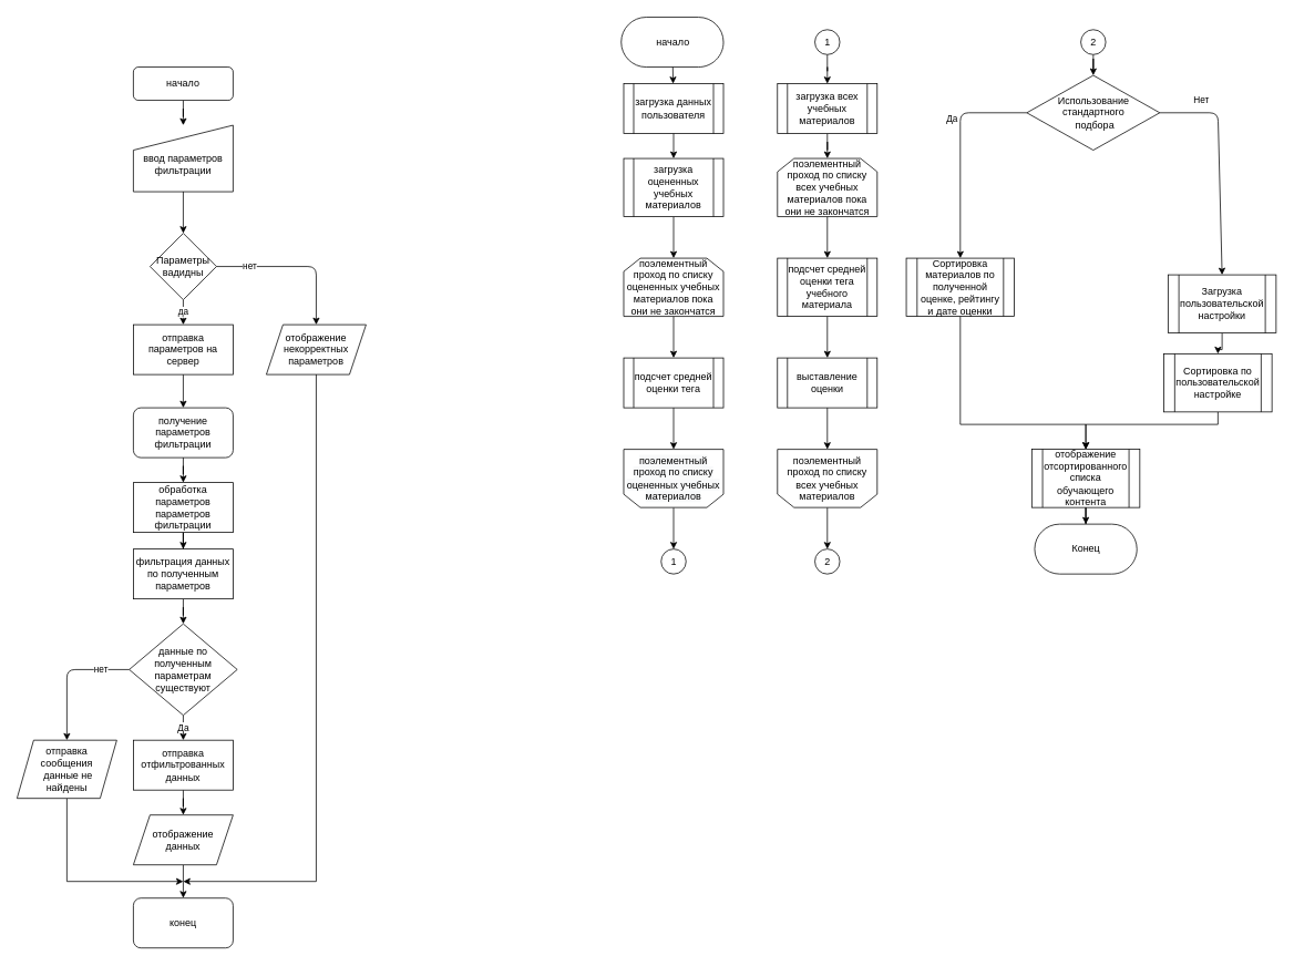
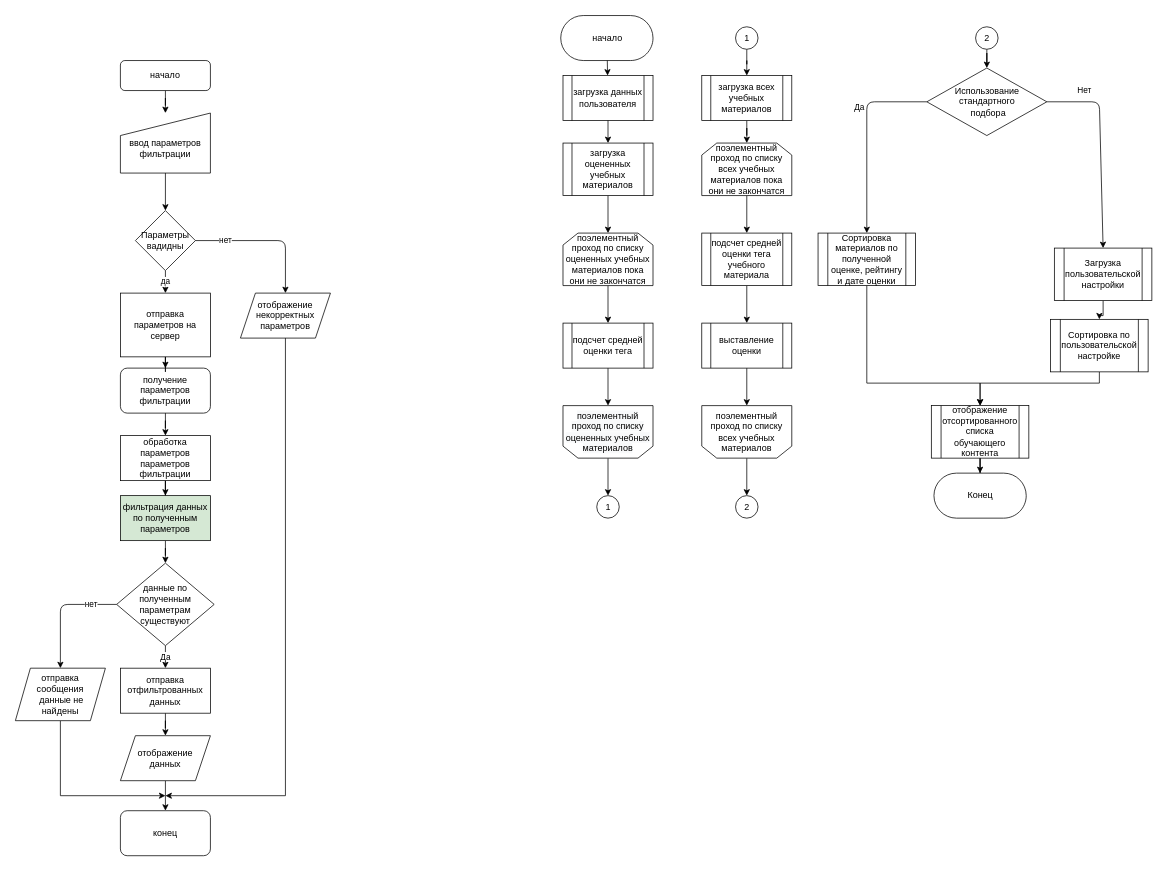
  <mxCell id="0" />
  <mxCell id="1" parent="0" />
  <mxCell id="2" style="edgeStyle=orthogonalEdgeStyle;rounded=0;orthogonalLoop=1;jettySize=auto;html=1;" parent="1" source="3" target="28" edge="1"><mxGeometry relative="1" as="geometry"><mxPoint x="220" y="190" as="targetPoint" /></mxGeometry></mxCell>
  <mxCell id="3" value="начало" style="rounded=1;whiteSpace=wrap;html=1;" parent="1" vertex="1"><mxGeometry x="160" y="80" width="120" height="40" as="geometry" /></mxCell>
  <mxCell id="4" style="edgeStyle=orthogonalEdgeStyle;rounded=0;orthogonalLoop=1;jettySize=auto;html=1;" parent="1" source="5" target="7" edge="1"><mxGeometry relative="1" as="geometry" /></mxCell>
  <mxCell id="5" value="получение параметров фильтрации" style="whiteSpace=wrap;html=1;rounded=1;" parent="1" vertex="1"><mxGeometry x="160" y="490" width="120" height="60" as="geometry" /></mxCell>
  <mxCell id="6" style="edgeStyle=orthogonalEdgeStyle;rounded=0;orthogonalLoop=1;jettySize=auto;html=1;" parent="1" source="7" target="9" edge="1"><mxGeometry relative="1" as="geometry" /></mxCell>
  <mxCell id="7" value="обработка параметров параметров фильтрации" style="rounded=0;whiteSpace=wrap;html=1;" parent="1" vertex="1"><mxGeometry x="160" y="580" width="120" height="60" as="geometry" /></mxCell>
  <mxCell id="8" style="edgeStyle=orthogonalEdgeStyle;rounded=0;orthogonalLoop=1;jettySize=auto;html=1;" parent="1" source="9" target="23" edge="1"><mxGeometry relative="1" as="geometry" /></mxCell>
- <mxCell id="9" value="фильтрация данных по полученным параметров" style="rounded=0;whiteSpace=wrap;html=1;" parent="1" vertex="1"><mxGeometry x="160" y="660" width="120" height="60" as="geometry" /></mxCell>
+ <mxCell id="9" value="фильтрация данных по полученным параметров" style="rounded=0;whiteSpace=wrap;html=1;fillColor=#d5e8d4;" parent="1" vertex="1"><mxGeometry x="160" y="660" width="120" height="60" as="geometry" /></mxCell>
  <mxCell id="10" style="edgeStyle=orthogonalEdgeStyle;rounded=0;orthogonalLoop=1;jettySize=auto;html=1;" parent="1" source="11" target="13" edge="1"><mxGeometry relative="1" as="geometry"><mxPoint x="220" y="990" as="sourcePoint" /></mxGeometry></mxCell>
  <mxCell id="11" value="отправка отфильтрованных данных" style="rounded=0;whiteSpace=wrap;html=1;" parent="1" vertex="1"><mxGeometry x="160" y="890" width="120" height="60" as="geometry" /></mxCell>
  <mxCell id="12" style="edgeStyle=orthogonalEdgeStyle;rounded=0;orthogonalLoop=1;jettySize=auto;html=1;" parent="1" source="13" target="14" edge="1"><mxGeometry relative="1" as="geometry" /></mxCell>
  <mxCell id="13" value="отображение данных" style="shape=parallelogram;perimeter=parallelogramPerimeter;whiteSpace=wrap;html=1;fixedSize=1;" parent="1" vertex="1"><mxGeometry x="160" y="980" width="120" height="60" as="geometry" /></mxCell>
  <mxCell id="14" value="конец" style="rounded=1;whiteSpace=wrap;html=1;" parent="1" vertex="1"><mxGeometry x="160" y="1080" width="120" height="60" as="geometry" /></mxCell>
  <mxCell id="15" value="да" style="edgeStyle=orthogonalEdgeStyle;rounded=0;orthogonalLoop=1;jettySize=auto;html=1;" parent="1" source="16" target="19" edge="1"><mxGeometry relative="1" as="geometry"><mxPoint x="80" y="340" as="targetPoint" /></mxGeometry></mxCell>
  <mxCell id="16" value="Параметры вадидны" style="rhombus;whiteSpace=wrap;html=1;" parent="1" vertex="1"><mxGeometry x="180" y="280" width="80" height="80" as="geometry" /></mxCell>
  <mxCell id="17" value="нет" style="endArrow=classic;html=1;exitX=1;exitY=0.5;exitDx=0;exitDy=0;entryX=0.5;entryY=0;entryDx=0;entryDy=0;" parent="1" source="16" target="21" edge="1"><mxGeometry x="-0.579" width="50" height="50" relative="1" as="geometry"><mxPoint x="390" y="580" as="sourcePoint" /><mxPoint x="220" y="830" as="targetPoint" /><Array as="points"><mxPoint x="380" y="320" /></Array><mxPoint as="offset" /></mxGeometry></mxCell>
  <mxCell id="18" style="edgeStyle=orthogonalEdgeStyle;rounded=0;orthogonalLoop=1;jettySize=auto;html=1;" parent="1" source="19" target="5" edge="1"><mxGeometry relative="1" as="geometry" /></mxCell>
- <mxCell id="19" value="отправка параметров на сервер" style="rounded=0;whiteSpace=wrap;html=1;" parent="1" vertex="1"><mxGeometry x="160" y="390" width="120" height="60" as="geometry" /></mxCell>
+ <mxCell id="19" value="отправка параметров на сервер" style="rounded=0;whiteSpace=wrap;html=1;" parent="1" vertex="1"><mxGeometry x="160" y="390" width="120" height="85" as="geometry" /></mxCell>
  <mxCell id="20" style="edgeStyle=orthogonalEdgeStyle;rounded=0;orthogonalLoop=1;jettySize=auto;html=1;" parent="1" source="21" edge="1"><mxGeometry relative="1" as="geometry"><mxPoint x="220" y="1060" as="targetPoint" /><Array as="points"><mxPoint x="380" y="1060" /></Array></mxGeometry></mxCell>
  <mxCell id="21" value="отображение некорректных параметров" style="shape=parallelogram;perimeter=parallelogramPerimeter;whiteSpace=wrap;html=1;fixedSize=1;" parent="1" vertex="1"><mxGeometry x="320" y="390" width="120" height="60" as="geometry" /></mxCell>
  <mxCell id="22" value="Да" style="edgeStyle=orthogonalEdgeStyle;rounded=0;orthogonalLoop=1;jettySize=auto;html=1;" parent="1" source="23" target="11" edge="1"><mxGeometry relative="1" as="geometry" /></mxCell>
  <mxCell id="23" value="данные по полученным параметрам существуют" style="rhombus;whiteSpace=wrap;html=1;" parent="1" vertex="1"><mxGeometry x="155" y="750" width="130" height="110" as="geometry" /></mxCell>
  <mxCell id="24" value="нет" style="endArrow=classic;html=1;exitX=0;exitY=0.5;exitDx=0;exitDy=0;" parent="1" source="23" target="26" edge="1"><mxGeometry x="-0.579" width="50" height="50" relative="1" as="geometry"><mxPoint x="270" y="330" as="sourcePoint" /><mxPoint x="50" y="930" as="targetPoint" /><Array as="points"><mxPoint x="80" y="805" /></Array><mxPoint as="offset" /></mxGeometry></mxCell>
  <mxCell id="25" style="edgeStyle=orthogonalEdgeStyle;rounded=0;orthogonalLoop=1;jettySize=auto;html=1;" parent="1" source="26" edge="1"><mxGeometry relative="1" as="geometry"><mxPoint x="220" y="1060" as="targetPoint" /><Array as="points"><mxPoint x="80" y="1060" /></Array></mxGeometry></mxCell>
  <mxCell id="26" value="отправка &lt;br&gt;сообщения&lt;br&gt;&amp;nbsp;данные не &lt;br&gt;найдены" style="shape=parallelogram;perimeter=parallelogramPerimeter;whiteSpace=wrap;html=1;fixedSize=1;" parent="1" vertex="1"><mxGeometry x="20" y="890" width="120" height="70" as="geometry" /></mxCell>
  <mxCell id="27" style="edgeStyle=orthogonalEdgeStyle;rounded=0;orthogonalLoop=1;jettySize=auto;html=1;exitX=0.5;exitY=1;exitDx=0;exitDy=0;" parent="1" source="28" target="16" edge="1"><mxGeometry relative="1" as="geometry"><mxPoint x="220" y="250" as="sourcePoint" /><mxPoint x="230" y="500" as="targetPoint" /></mxGeometry></mxCell>
  <mxCell id="28" value="&lt;span&gt;&lt;br&gt;ввод параметров фильтрации&lt;/span&gt;" style="shape=manualInput;whiteSpace=wrap;html=1;" parent="1" vertex="1"><mxGeometry x="160" y="150" width="120" height="80" as="geometry" /></mxCell>
  <mxCell id="29" value="загрузка данных пользователя" style="shape=process;whiteSpace=wrap;html=1;backgroundOutline=1;" vertex="1" parent="1"><mxGeometry x="750" y="100" width="120" height="60" as="geometry" /></mxCell>
  <mxCell id="30" style="edgeStyle=orthogonalEdgeStyle;rounded=0;orthogonalLoop=1;jettySize=auto;html=1;" edge="1" parent="1" source="31" target="36"><mxGeometry relative="1" as="geometry" /></mxCell>
  <mxCell id="31" value="загрузка оцененных учебных материалов" style="shape=process;whiteSpace=wrap;html=1;backgroundOutline=1;" vertex="1" parent="1"><mxGeometry x="750" y="190" width="120" height="70" as="geometry" /></mxCell>
  <mxCell id="32" value="&lt;span&gt;начало&lt;/span&gt;" style="html=1;dashed=0;whitespace=wrap;shape=mxgraph.dfd.start" vertex="1" parent="1"><mxGeometry x="747" y="20" width="123" height="60" as="geometry" /></mxCell>
  <mxCell id="33" style="edgeStyle=orthogonalEdgeStyle;rounded=0;orthogonalLoop=1;jettySize=auto;html=1;" edge="1" parent="1" source="34" target="42"><mxGeometry relative="1" as="geometry" /></mxCell>
  <mxCell id="34" value="загрузка всех учебных материалов" style="shape=process;whiteSpace=wrap;html=1;backgroundOutline=1;" vertex="1" parent="1"><mxGeometry x="935" y="100" width="120" height="60" as="geometry" /></mxCell>
  <mxCell id="35" style="edgeStyle=orthogonalEdgeStyle;rounded=0;orthogonalLoop=1;jettySize=auto;html=1;" edge="1" parent="1" source="36" target="38"><mxGeometry relative="1" as="geometry" /></mxCell>
  <mxCell id="36" value="поэлементный проход по списку оцененных учебных материалов пока они не закончатся" style="shape=loopLimit;whiteSpace=wrap;html=1;" vertex="1" parent="1"><mxGeometry x="750" y="310" width="120" height="70" as="geometry" /></mxCell>
  <mxCell id="37" style="edgeStyle=orthogonalEdgeStyle;rounded=0;orthogonalLoop=1;jettySize=auto;html=1;" edge="1" parent="1" source="38" target="40"><mxGeometry relative="1" as="geometry" /></mxCell>
  <mxCell id="38" value="подсчет средней оценки тега" style="shape=process;whiteSpace=wrap;html=1;backgroundOutline=1;" vertex="1" parent="1"><mxGeometry x="750" y="430" width="120" height="60" as="geometry" /></mxCell>
  <mxCell id="39" style="edgeStyle=orthogonalEdgeStyle;rounded=0;orthogonalLoop=1;jettySize=auto;html=1;" edge="1" parent="1" source="40" target="62"><mxGeometry relative="1" as="geometry" /></mxCell>
  <mxCell id="40" value="&lt;span style=&quot;background-color: rgb(248 , 249 , 250)&quot;&gt;поэлементный проход по списку оцененных учебных материалов&lt;/span&gt;" style="shape=loopLimit;whiteSpace=wrap;html=1;rotation=0;direction=west;size=20;" vertex="1" parent="1"><mxGeometry x="750" y="540" width="120" height="70" as="geometry" /></mxCell>
  <mxCell id="41" style="edgeStyle=orthogonalEdgeStyle;rounded=0;orthogonalLoop=1;jettySize=auto;html=1;" edge="1" parent="1" source="42" target="44"><mxGeometry relative="1" as="geometry" /></mxCell>
  <mxCell id="42" value="поэлементный проход по списку всех учебных материалов пока они не закончатся" style="shape=loopLimit;whiteSpace=wrap;html=1;" vertex="1" parent="1"><mxGeometry x="935" y="190" width="120" height="70" as="geometry" /></mxCell>
  <mxCell id="43" style="edgeStyle=orthogonalEdgeStyle;rounded=0;orthogonalLoop=1;jettySize=auto;html=1;" edge="1" parent="1" source="44" target="46"><mxGeometry relative="1" as="geometry" /></mxCell>
  <mxCell id="44" value="подсчет средней оценки тега учебного материала" style="shape=process;whiteSpace=wrap;html=1;backgroundOutline=1;" vertex="1" parent="1"><mxGeometry x="935" y="310" width="120" height="70" as="geometry" /></mxCell>
  <mxCell id="45" style="edgeStyle=orthogonalEdgeStyle;rounded=0;orthogonalLoop=1;jettySize=auto;html=1;" edge="1" parent="1" source="46" target="48"><mxGeometry relative="1" as="geometry" /></mxCell>
  <mxCell id="46" value="выставление оценки" style="shape=process;whiteSpace=wrap;html=1;backgroundOutline=1;" vertex="1" parent="1"><mxGeometry x="935" y="430" width="120" height="60" as="geometry" /></mxCell>
  <mxCell id="47" style="edgeStyle=orthogonalEdgeStyle;rounded=0;orthogonalLoop=1;jettySize=auto;html=1;" edge="1" parent="1" source="48" target="65"><mxGeometry relative="1" as="geometry" /></mxCell>
  <mxCell id="48" value="поэлементный проход по списку всех учебных материалов" style="shape=loopLimit;whiteSpace=wrap;html=1;rotation=0;direction=west;size=20;" vertex="1" parent="1"><mxGeometry x="935" y="540" width="120" height="70" as="geometry" /></mxCell>
  <mxCell id="49" style="edgeStyle=orthogonalEdgeStyle;rounded=0;orthogonalLoop=1;jettySize=auto;html=1;" edge="1" parent="1" source="50" target="59"><mxGeometry relative="1" as="geometry"><Array as="points"><mxPoint x="1155" y="510" /><mxPoint x="1306" y="510" /></Array></mxGeometry></mxCell>
  <mxCell id="50" value="Сортировка материалов по полученной оценке, рейтингу и дате оценки" style="shape=process;whiteSpace=wrap;html=1;backgroundOutline=1;" vertex="1" parent="1"><mxGeometry x="1090" y="310" width="130" height="70" as="geometry" /></mxCell>
  <mxCell id="51" value="Использование &lt;br&gt;стандартного&lt;br&gt;&amp;nbsp;подбора" style="shape=rhombus;html=1;dashed=0;whitespace=wrap;perimeter=rhombusPerimeter;" vertex="1" parent="1"><mxGeometry x="1235" y="90" width="160" height="90" as="geometry" /></mxCell>
  <mxCell id="52" value="Да" style="endArrow=classic;html=1;entryX=0.5;entryY=0;entryDx=0;entryDy=0;" edge="1" parent="1" source="51" target="50"><mxGeometry x="-0.314" y="-10" width="50" height="50" relative="1" as="geometry"><mxPoint x="1130" y="305" as="sourcePoint" /><mxPoint x="1180" y="255" as="targetPoint" /><Array as="points"><mxPoint x="1155" y="135" /></Array><mxPoint as="offset" /></mxGeometry></mxCell>
  <mxCell id="53" style="edgeStyle=orthogonalEdgeStyle;rounded=0;orthogonalLoop=1;jettySize=auto;html=1;" edge="1" parent="1" source="54" target="57"><mxGeometry relative="1" as="geometry" /></mxCell>
  <mxCell id="54" value="Загрузка пользовательской настройки" style="shape=process;whiteSpace=wrap;html=1;backgroundOutline=1;" vertex="1" parent="1"><mxGeometry x="1405" y="330" width="130" height="70" as="geometry" /></mxCell>
  <mxCell id="55" value="Нет" style="endArrow=classic;html=1;entryX=0.5;entryY=0;entryDx=0;entryDy=0;exitX=1;exitY=0.5;exitDx=0;exitDy=0;" edge="1" parent="1" source="51" target="54"><mxGeometry x="-0.633" y="15" width="50" height="50" relative="1" as="geometry"><mxPoint x="1250" y="145" as="sourcePoint" /><mxPoint x="1165" y="235" as="targetPoint" /><Array as="points"><mxPoint x="1465" y="135" /></Array><mxPoint x="1" as="offset" /></mxGeometry></mxCell>
  <mxCell id="56" style="edgeStyle=orthogonalEdgeStyle;rounded=0;orthogonalLoop=1;jettySize=auto;html=1;" edge="1" parent="1" source="57" target="59"><mxGeometry relative="1" as="geometry"><Array as="points"><mxPoint x="1465" y="510" /><mxPoint x="1306" y="510" /></Array></mxGeometry></mxCell>
  <mxCell id="57" value="Сортировка по пользовательской настройке" style="shape=process;whiteSpace=wrap;html=1;backgroundOutline=1;" vertex="1" parent="1"><mxGeometry x="1400" y="425" width="130" height="70" as="geometry" /></mxCell>
  <mxCell id="58" style="edgeStyle=orthogonalEdgeStyle;rounded=0;orthogonalLoop=1;jettySize=auto;html=1;" edge="1" parent="1" source="59" target="68"><mxGeometry relative="1" as="geometry" /></mxCell>
  <mxCell id="59" value="отображение отсортированного списка обучающего контента" style="shape=process;whiteSpace=wrap;html=1;backgroundOutline=1;" vertex="1" parent="1"><mxGeometry x="1241" y="540" width="130" height="70" as="geometry" /></mxCell>
  <mxCell id="60" value="" style="endArrow=classic;html=1;" edge="1" parent="1" source="29" target="31"><mxGeometry width="50" height="50" relative="1" as="geometry"><mxPoint x="1170" y="350" as="sourcePoint" /><mxPoint x="1220" y="300" as="targetPoint" /></mxGeometry></mxCell>
  <mxCell id="61" value="" style="endArrow=classic;html=1;" edge="1" parent="1" source="32" target="29"><mxGeometry width="50" height="50" relative="1" as="geometry"><mxPoint x="1170" y="350" as="sourcePoint" /><mxPoint x="1220" y="300" as="targetPoint" /></mxGeometry></mxCell>
  <mxCell id="62" value="1" style="shape=ellipse;html=1;dashed=0;whitespace=wrap;perimeter=ellipsePerimeter;" vertex="1" parent="1"><mxGeometry x="795" y="660" width="30" height="30" as="geometry" /></mxCell>
  <mxCell id="63" style="edgeStyle=orthogonalEdgeStyle;rounded=0;orthogonalLoop=1;jettySize=auto;html=1;" edge="1" parent="1" source="64" target="34"><mxGeometry relative="1" as="geometry" /></mxCell>
  <mxCell id="64" value="1" style="shape=ellipse;html=1;dashed=0;whitespace=wrap;perimeter=ellipsePerimeter;" vertex="1" parent="1"><mxGeometry x="980" y="35" width="30" height="30" as="geometry" /></mxCell>
  <mxCell id="65" value="2" style="shape=ellipse;html=1;dashed=0;whitespace=wrap;perimeter=ellipsePerimeter;" vertex="1" parent="1"><mxGeometry x="980" y="660" width="30" height="30" as="geometry" /></mxCell>
  <mxCell id="66" style="edgeStyle=orthogonalEdgeStyle;rounded=0;orthogonalLoop=1;jettySize=auto;html=1;" edge="1" parent="1" source="67" target="51"><mxGeometry relative="1" as="geometry" /></mxCell>
  <mxCell id="67" value="2" style="shape=ellipse;html=1;dashed=0;whitespace=wrap;perimeter=ellipsePerimeter;" vertex="1" parent="1"><mxGeometry x="1300" y="35" width="30" height="30" as="geometry" /></mxCell>
  <mxCell id="68" value="&lt;span&gt;Конец&lt;/span&gt;" style="html=1;dashed=0;whitespace=wrap;shape=mxgraph.dfd.start" vertex="1" parent="1"><mxGeometry x="1244.5" y="630" width="123" height="60" as="geometry" /></mxCell>
